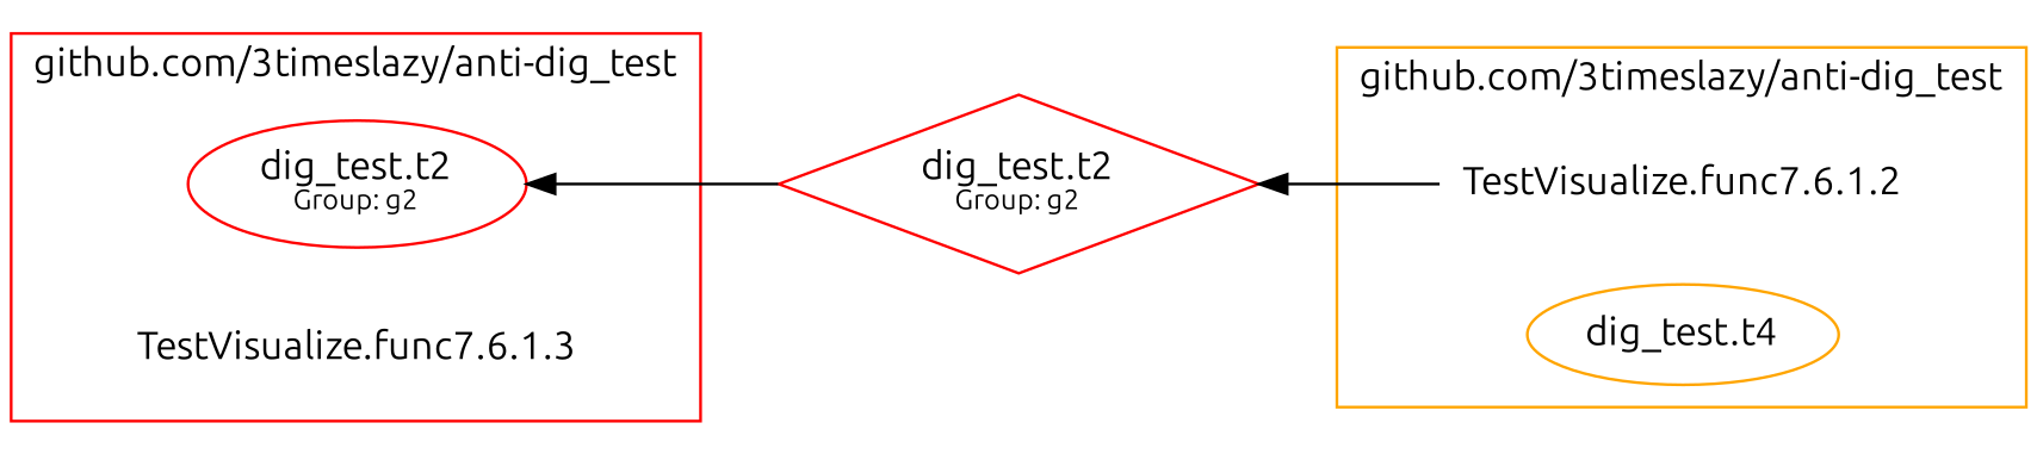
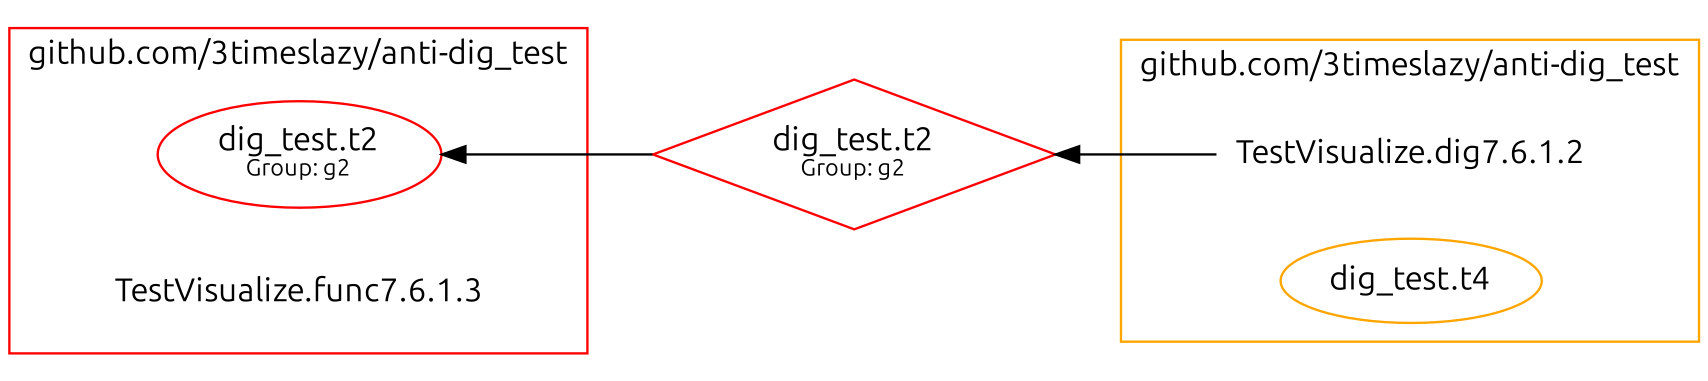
  digraph {
    compound=true
    rankdir=RL
    fontname=Ubuntu
    node [fontname=Ubuntu]
    edge [fontname=Ubuntu]
    n1 [color=red label=<dig_test.t2<BR /><FONT POINT-SIZE="10">Group: g2</FONT>>]
    n2 [label="TestVisualize.func7.6.1.3" shape=plaintext]
-   n3 [label="TestVisualize.func7.6.1.2" shape=plaintext]
+   n3 [label="TestVisualize.dig7.6.1.2" shape=plaintext]
    n4 [color=orange label="dig_test.t4"]
    n5 [color=red label=<dig_test.t2<BR /><FONT POINT-SIZE="10">Group: g2</FONT>> shape=diamond]
    subgraph cluster_1 {
      color=red
      label="github.com/3timeslazy/anti-dig_test"
      n1
      n2
    }
    subgraph cluster_2 {
      color=orange
      label="github.com/3timeslazy/anti-dig_test"
      n3
      n4
    }
    n3 -> n5
    n5 -> n1
  }
